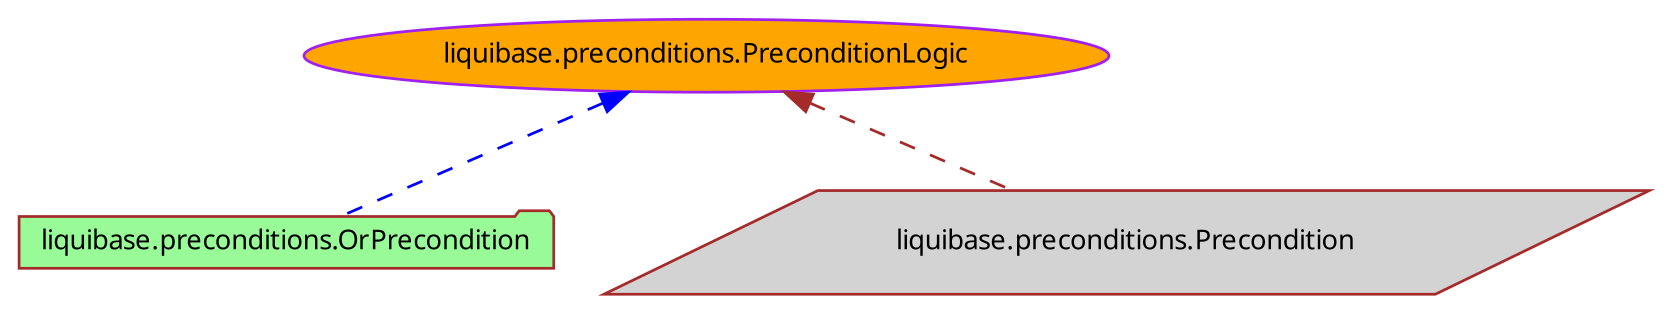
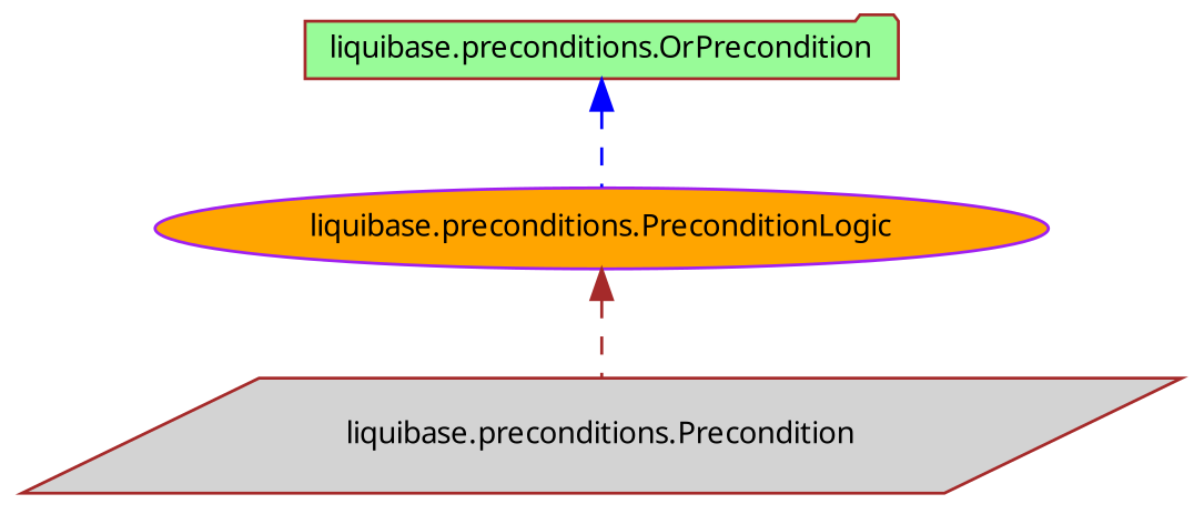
  digraph {
    node [color=brown fontname="FreeSans.ttf" fontsize=10 style=filled]
    edge [dir=back fontname="FreeSans.ttf" fontsize=10 labelfontname="FreeSans.ttf" labelfontsize=10 style=dashed]
    n1 [fillcolor=palegreen fontcolor=black height=0.2 label="liquibase.preconditions.OrPrecondition" shape=folder width=0.4]
    n2 [color=purple fillcolor=orange height=0.2 label="liquibase.preconditions.PreconditionLogic" shape=ellipse width=0.4]
    n3 [fillcolor=lightgrey height=0.2 label="liquibase.preconditions.Precondition" shape=parallelogram width=0.4]
-   n2 -> n1 [color=blue]
+   n1 -> n2 [color=blue]
    n2 -> n3 [color=brown]
  }
